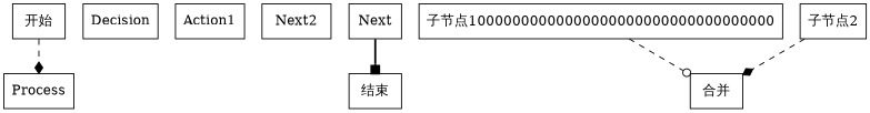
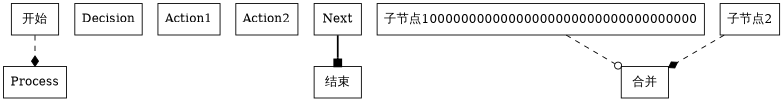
  digraph {
    node [shape=box]
    edge [arrowhead=diamond style=dashed]
    n1 [label="开始"]
    Process
    Decision
    Action1
-   Action2 [label=Next2]
+   Action2
    n6 [label="结束"]
    Next
    n8 [label="子节点10000000000000000000000000000000000"]
    n9 [label="合并"]
    n10 [label="子节点2"]
    n1 -> Process
    Next -> n6 [arrowhead=box style=bold]
    n8 -> n9 [arrowhead=odot]
    n10 -> n9
  }
